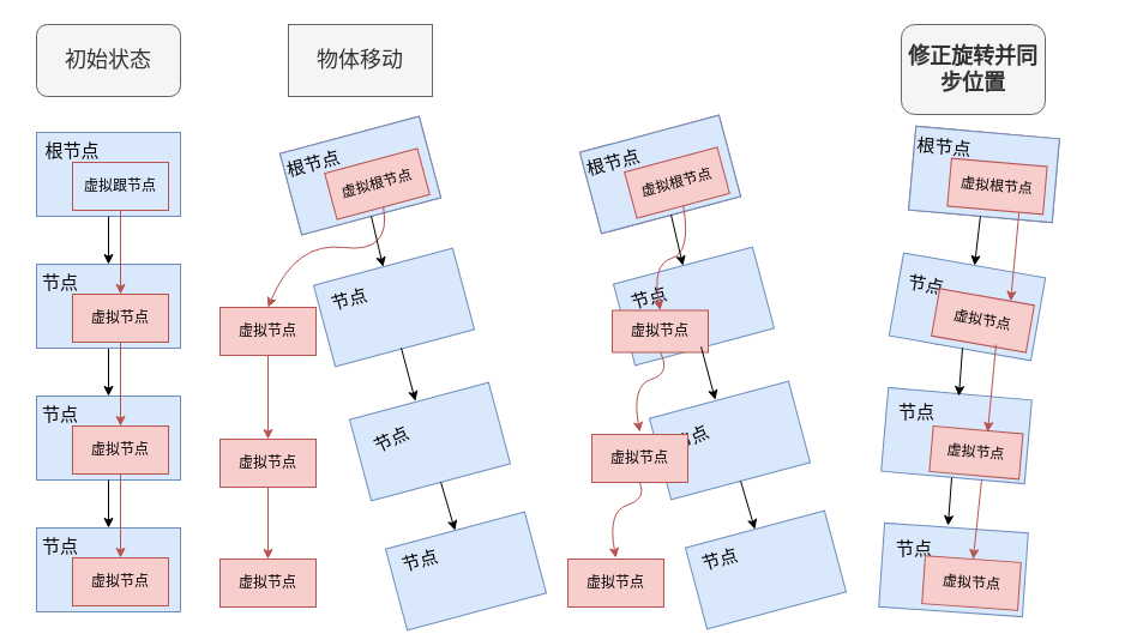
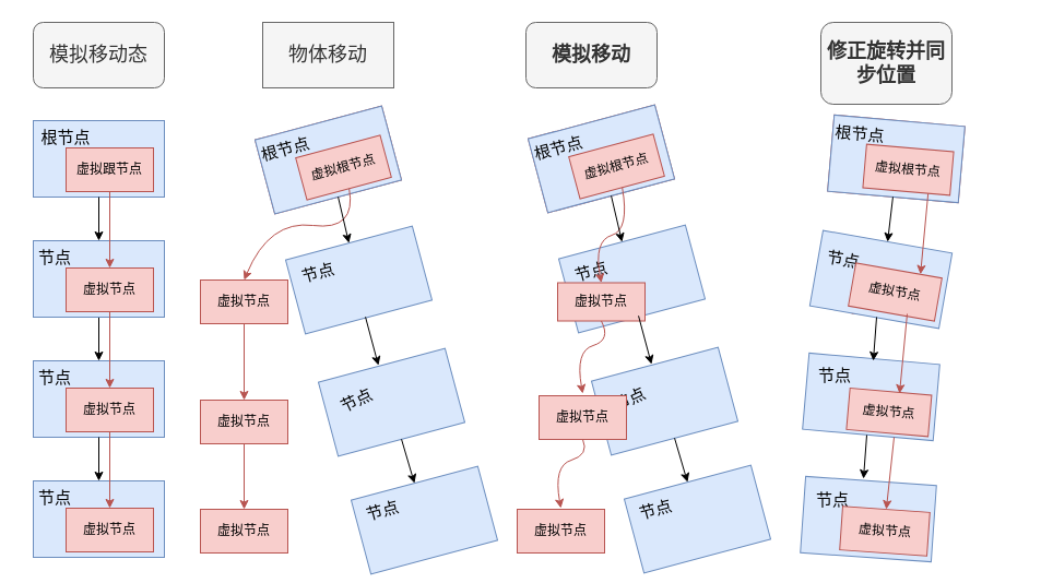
  <mxCell id="0" />
  <mxCell id="1" parent="0" />
  <mxCell id="2" value="" style="group" vertex="1" connectable="0" parent="1"><mxGeometry x="287" y="341" width="120" height="70" as="geometry" /></mxCell>
  <mxCell id="3" value="" style="rounded=0;whiteSpace=wrap;html=1;fillColor=#dae8fc;strokeColor=#6c8ebf;rotation=-15;" vertex="1" parent="2"><mxGeometry x="11" y="-8" width="120" height="70" as="geometry" /></mxCell>
  <mxCell id="4" value="&lt;font style=&quot;font-size: 15px;&quot;&gt;节点&lt;/font&gt;" style="text;html=1;strokeColor=none;fillColor=none;align=center;verticalAlign=middle;whiteSpace=wrap;rounded=0;rotation=-25;" vertex="1" parent="2"><mxGeometry x="9" y="10" width="60" height="30" as="geometry" /></mxCell>
- <mxCell id="5" value="&lt;font style=&quot;font-size: 18px;&quot;&gt;&lt;font style=&quot;font-size: 18px;&quot;&gt;初始状&lt;/font&gt;态&lt;/font&gt;" style="rounded=1;whiteSpace=wrap;html=1;fillColor=#f5f5f5;strokeColor=#666666;fontColor=#333333;" vertex="1" parent="1"><mxGeometry x="30" y="20" width="120" height="60" as="geometry" /></mxCell>
+ <mxCell id="5" value="&lt;font style=&quot;font-size: 18px;&quot;&gt;&lt;font style=&quot;font-size: 18px;&quot;&gt;模拟移动&lt;/font&gt;态&lt;/font&gt;" style="rounded=1;whiteSpace=wrap;html=1;fillColor=#f5f5f5;strokeColor=#666666;fontColor=#333333;" vertex="1" parent="1"><mxGeometry x="30" y="20" width="120" height="60" as="geometry" /></mxCell>
  <mxCell id="6" value="" style="group;fillColor=#f8cecc;strokeColor=#b85450;" vertex="1" connectable="0" parent="1"><mxGeometry x="30" y="110" width="120" height="70" as="geometry" /></mxCell>
  <mxCell id="7" value="" style="rounded=0;whiteSpace=wrap;html=1;fillColor=#dae8fc;strokeColor=#6c8ebf;" vertex="1" parent="6"><mxGeometry width="120" height="70" as="geometry" /></mxCell>
  <mxCell id="8" value="&lt;font style=&quot;font-size: 15px;&quot;&gt;根节点&lt;/font&gt;" style="text;html=1;strokeColor=none;fillColor=none;align=center;verticalAlign=middle;whiteSpace=wrap;rounded=0;" vertex="1" parent="6"><mxGeometry width="60" height="30" as="geometry" /></mxCell>
- <mxCell id="9" value="虚拟跟节点" style="rounded=0;whiteSpace=wrap;html=1;fillColor=#dae8fc;strokeColor=#b85450;" vertex="1" parent="6"><mxGeometry x="30" y="25" width="80" height="40" as="geometry" /></mxCell>
+ <mxCell id="9" value="虚拟跟节点" style="rounded=0;whiteSpace=wrap;html=1;fillColor=#f8cecc;strokeColor=#b85450;" vertex="1" parent="6"><mxGeometry x="30" y="25" width="80" height="40" as="geometry" /></mxCell>
  <mxCell id="10" style="edgeStyle=orthogonalEdgeStyle;rounded=0;orthogonalLoop=1;jettySize=auto;html=1;entryX=0.5;entryY=0;entryDx=0;entryDy=0;" edge="1" parent="1" source="11" target="15"><mxGeometry relative="1" as="geometry" /></mxCell>
  <mxCell id="11" value="" style="rounded=0;whiteSpace=wrap;html=1;fillColor=#dae8fc;strokeColor=#6c8ebf;" vertex="1" parent="1"><mxGeometry x="30" y="220" width="120" height="70" as="geometry" /></mxCell>
  <mxCell id="12" value="&lt;font style=&quot;font-size: 15px;&quot;&gt;节点&lt;/font&gt;" style="text;html=1;strokeColor=none;fillColor=none;align=center;verticalAlign=middle;whiteSpace=wrap;rounded=0;" vertex="1" parent="1"><mxGeometry x="20" y="220" width="60" height="30" as="geometry" /></mxCell>
  <mxCell id="13" value="虚拟节点" style="rounded=0;whiteSpace=wrap;html=1;fillColor=#f8cecc;strokeColor=#b85450;" vertex="1" parent="1"><mxGeometry x="60" y="245" width="80" height="40" as="geometry" /></mxCell>
  <mxCell id="14" value="" style="group;fillColor=#f8cecc;strokeColor=#b85450;" vertex="1" connectable="0" parent="1"><mxGeometry x="30" y="330" width="120" height="70" as="geometry" /></mxCell>
  <mxCell id="15" value="" style="rounded=0;whiteSpace=wrap;html=1;fillColor=#dae8fc;strokeColor=#6c8ebf;" vertex="1" parent="14"><mxGeometry width="120" height="70" as="geometry" /></mxCell>
  <mxCell id="16" value="&lt;font style=&quot;font-size: 15px;&quot;&gt;节点&lt;/font&gt;" style="text;html=1;strokeColor=none;fillColor=none;align=center;verticalAlign=middle;whiteSpace=wrap;rounded=0;" vertex="1" parent="14"><mxGeometry x="-10" width="60" height="30" as="geometry" /></mxCell>
  <mxCell id="17" value="虚拟节点" style="rounded=0;whiteSpace=wrap;html=1;fillColor=#f8cecc;strokeColor=#b85450;" vertex="1" parent="14"><mxGeometry x="30" y="25" width="80" height="40" as="geometry" /></mxCell>
  <mxCell id="18" value="" style="group;fillColor=#f8cecc;strokeColor=#b85450;" vertex="1" connectable="0" parent="1"><mxGeometry x="30" y="440" width="120" height="70" as="geometry" /></mxCell>
  <mxCell id="19" value="" style="rounded=0;whiteSpace=wrap;html=1;fillColor=#dae8fc;strokeColor=#6c8ebf;" vertex="1" parent="18"><mxGeometry width="120" height="70" as="geometry" /></mxCell>
  <mxCell id="20" value="&lt;font style=&quot;font-size: 15px;&quot;&gt;节点&lt;/font&gt;" style="text;html=1;strokeColor=none;fillColor=none;align=center;verticalAlign=middle;whiteSpace=wrap;rounded=0;" vertex="1" parent="18"><mxGeometry x="-10" width="60" height="30" as="geometry" /></mxCell>
  <mxCell id="21" value="虚拟节点" style="rounded=0;whiteSpace=wrap;html=1;fillColor=#f8cecc;strokeColor=#b85450;" vertex="1" parent="18"><mxGeometry x="30" y="25" width="80" height="40" as="geometry" /></mxCell>
  <mxCell id="22" value="&lt;span style=&quot;font-size: 18px;&quot;&gt;物体移动&lt;/span&gt;" style="whiteSpace=wrap;html=1;fillColor=#f5f5f5;strokeColor=#666666;fontColor=#333333;rounded=0;" vertex="1" parent="1"><mxGeometry x="240" y="20" width="120" height="60" as="geometry" /></mxCell>
  <mxCell id="23" style="edgeStyle=orthogonalEdgeStyle;rounded=0;orthogonalLoop=1;jettySize=auto;html=1;entryX=0.5;entryY=0;entryDx=0;entryDy=0;" edge="1" parent="1" source="7" target="11"><mxGeometry relative="1" as="geometry" /></mxCell>
  <mxCell id="24" style="edgeStyle=orthogonalEdgeStyle;rounded=0;orthogonalLoop=1;jettySize=auto;html=1;entryX=0.5;entryY=0;entryDx=0;entryDy=0;" edge="1" parent="1" source="15" target="19"><mxGeometry relative="1" as="geometry" /></mxCell>
  <mxCell id="25" value="" style="group;fillColor=#f8cecc;strokeColor=#b85450;rotation=-15;" vertex="1" connectable="0" parent="1"><mxGeometry x="240" y="111" width="120" height="70" as="geometry" /></mxCell>
  <mxCell id="26" value="" style="rounded=0;whiteSpace=wrap;html=1;fillColor=#dae8fc;strokeColor=#6c8ebf;rotation=-15;" vertex="1" parent="25"><mxGeometry width="120" height="70" as="geometry" /></mxCell>
  <mxCell id="27" value="&lt;font style=&quot;font-size: 15px;&quot;&gt;根节点&lt;/font&gt;" style="text;html=1;strokeColor=none;fillColor=none;align=center;verticalAlign=middle;whiteSpace=wrap;rounded=0;rotation=-15;" vertex="1" parent="25"><mxGeometry x="-9" y="10" width="60" height="30" as="geometry" /></mxCell>
  <mxCell id="28" value="虚拟根节点" style="rounded=0;whiteSpace=wrap;html=1;fillColor=#f8cecc;strokeColor=#b85450;rotation=-15;" vertex="1" parent="25"><mxGeometry x="34" y="22" width="80" height="40" as="geometry" /></mxCell>
  <mxCell id="29" value="" style="rounded=0;whiteSpace=wrap;html=1;fillColor=#dae8fc;strokeColor=#6c8ebf;rotation=-15;" vertex="1" parent="1"><mxGeometry x="268" y="221" width="120" height="70" as="geometry" /></mxCell>
  <mxCell id="30" value="&lt;font style=&quot;font-size: 15px;&quot;&gt;节点&lt;/font&gt;" style="text;html=1;strokeColor=none;fillColor=none;align=center;verticalAlign=middle;whiteSpace=wrap;rounded=0;rotation=-15;" vertex="1" parent="1"><mxGeometry x="261" y="234" width="60" height="30" as="geometry" /></mxCell>
  <mxCell id="31" style="edgeStyle=orthogonalEdgeStyle;rounded=0;orthogonalLoop=1;jettySize=auto;html=1;entryX=0.5;entryY=0;entryDx=0;entryDy=0;fillColor=#f8cecc;strokeColor=#b85450;" edge="1" parent="1" source="32" target="37"><mxGeometry relative="1" as="geometry" /></mxCell>
  <mxCell id="32" value="虚拟节点" style="rounded=0;whiteSpace=wrap;html=1;fillColor=#f8cecc;strokeColor=#b85450;" vertex="1" parent="1"><mxGeometry x="183" y="256" width="80" height="40" as="geometry" /></mxCell>
  <mxCell id="33" value="" style="group;rotation=-15;" vertex="1" connectable="0" parent="1"><mxGeometry x="341" y="439" width="120" height="70" as="geometry" /></mxCell>
  <mxCell id="34" value="" style="rounded=0;whiteSpace=wrap;html=1;fillColor=#dae8fc;strokeColor=#6c8ebf;rotation=-15;" vertex="1" parent="33"><mxGeometry x="-13" y="2" width="120" height="70" as="geometry" /></mxCell>
  <mxCell id="35" value="&lt;font style=&quot;font-size: 15px;&quot;&gt;节点&lt;/font&gt;" style="text;html=1;strokeColor=none;fillColor=none;align=center;verticalAlign=middle;whiteSpace=wrap;rounded=0;rotation=-15;" vertex="1" parent="33"><mxGeometry x="-21" y="13" width="60" height="30" as="geometry" /></mxCell>
  <mxCell id="36" style="edgeStyle=orthogonalEdgeStyle;rounded=0;orthogonalLoop=1;jettySize=auto;html=1;entryX=0.5;entryY=0;entryDx=0;entryDy=0;fillColor=#f8cecc;strokeColor=#b85450;" edge="1" parent="1" source="37" target="38"><mxGeometry relative="1" as="geometry" /></mxCell>
  <mxCell id="37" value="虚拟节点" style="rounded=0;whiteSpace=wrap;html=1;fillColor=#f8cecc;strokeColor=#b85450;" vertex="1" parent="1"><mxGeometry x="183" y="366" width="80" height="40" as="geometry" /></mxCell>
  <mxCell id="38" value="虚拟节点" style="rounded=0;whiteSpace=wrap;html=1;fillColor=#f8cecc;strokeColor=#b85450;" vertex="1" parent="1"><mxGeometry x="183" y="466" width="80" height="40" as="geometry" /></mxCell>
  <mxCell id="39" value="" style="curved=1;endArrow=classic;html=1;rounded=0;exitX=0.5;exitY=1;exitDx=0;exitDy=0;entryX=0.5;entryY=0;entryDx=0;entryDy=0;fillColor=#f8cecc;strokeColor=#b85450;" edge="1" parent="1" source="28" target="32"><mxGeometry width="50" height="50" relative="1" as="geometry"><mxPoint x="206" y="221" as="sourcePoint" /><mxPoint x="256" y="171" as="targetPoint" /><Array as="points"><mxPoint x="326" y="211" /><mxPoint x="246" y="201" /></Array></mxGeometry></mxCell>
  <mxCell id="40" value="" style="endArrow=classic;html=1;rounded=0;exitX=0.5;exitY=1;exitDx=0;exitDy=0;entryX=0.5;entryY=0;entryDx=0;entryDy=0;" edge="1" parent="1" source="26" target="29"><mxGeometry width="50" height="50" relative="1" as="geometry"><mxPoint x="315.059" y="189.807" as="sourcePoint" /><mxPoint x="466" y="281" as="targetPoint" /></mxGeometry></mxCell>
  <mxCell id="41" style="edgeStyle=orthogonalEdgeStyle;rounded=0;orthogonalLoop=1;jettySize=auto;html=1;entryX=0.5;entryY=0;entryDx=0;entryDy=0;fillColor=#f8cecc;strokeColor=#b85450;" edge="1" parent="1" source="9" target="13"><mxGeometry relative="1" as="geometry" /></mxCell>
  <mxCell id="42" style="edgeStyle=orthogonalEdgeStyle;rounded=0;orthogonalLoop=1;jettySize=auto;html=1;fillColor=#f8cecc;strokeColor=#b85450;" edge="1" parent="1" source="17" target="21"><mxGeometry relative="1" as="geometry" /></mxCell>
  <mxCell id="43" style="edgeStyle=orthogonalEdgeStyle;rounded=0;orthogonalLoop=1;jettySize=auto;html=1;entryX=0.5;entryY=0;entryDx=0;entryDy=0;fillColor=#f8cecc;strokeColor=#b85450;" edge="1" parent="1" source="13" target="17"><mxGeometry relative="1" as="geometry" /></mxCell>
  <mxCell id="44" value="" style="endArrow=classic;html=1;rounded=0;exitX=0.5;exitY=1;exitDx=0;exitDy=0;entryX=0.5;entryY=0;entryDx=0;entryDy=0;" edge="1" parent="1"><mxGeometry width="50" height="50" relative="1" as="geometry"><mxPoint x="334.059" y="289.807" as="sourcePoint" /><mxPoint x="345.941" y="334.193" as="targetPoint" /></mxGeometry></mxCell>
  <mxCell id="45" value="" style="endArrow=classic;html=1;rounded=0;exitX=0.5;exitY=1;exitDx=0;exitDy=0;entryX=0.5;entryY=0;entryDx=0;entryDy=0;" edge="1" parent="1" source="3" target="34"><mxGeometry width="50" height="50" relative="1" as="geometry"><mxPoint x="450" y="341" as="sourcePoint" /><mxPoint x="500" y="291" as="targetPoint" /></mxGeometry></mxCell>
+ <mxCell id="46" value="&lt;span style=&quot;font-size: 18px;&quot;&gt;&lt;b&gt;模拟移动&lt;/b&gt;&lt;/span&gt;" style="rounded=1;whiteSpace=wrap;html=1;fillColor=#f5f5f5;strokeColor=#666666;fontColor=#333333;" vertex="1" parent="1"><mxGeometry x="481" y="20" width="120" height="60" as="geometry" /></mxCell>
  <mxCell id="47" value="" style="group" vertex="1" connectable="0" parent="1"><mxGeometry x="537" y="340" width="120" height="70" as="geometry" /></mxCell>
  <mxCell id="48" value="" style="rounded=0;whiteSpace=wrap;html=1;fillColor=#dae8fc;strokeColor=#6c8ebf;rotation=-15;" vertex="1" parent="47"><mxGeometry x="11" y="-8" width="120" height="70" as="geometry" /></mxCell>
  <mxCell id="49" value="&lt;font style=&quot;font-size: 15px;&quot;&gt;节点&lt;/font&gt;" style="text;html=1;strokeColor=none;fillColor=none;align=center;verticalAlign=middle;whiteSpace=wrap;rounded=0;rotation=-25;" vertex="1" parent="47"><mxGeometry x="9" y="10" width="60" height="30" as="geometry" /></mxCell>
  <mxCell id="50" value="" style="group;fillColor=#f8cecc;strokeColor=#b85450;rotation=-15;" vertex="1" connectable="0" parent="1"><mxGeometry x="490" y="110" width="120" height="70" as="geometry" /></mxCell>
  <mxCell id="51" value="" style="rounded=0;whiteSpace=wrap;html=1;fillColor=#dae8fc;strokeColor=#6c8ebf;rotation=-15;" vertex="1" parent="50"><mxGeometry width="120" height="70" as="geometry" /></mxCell>
  <mxCell id="52" value="&lt;font style=&quot;font-size: 15px;&quot;&gt;根节点&lt;/font&gt;" style="text;html=1;strokeColor=none;fillColor=none;align=center;verticalAlign=middle;whiteSpace=wrap;rounded=0;rotation=-15;" vertex="1" parent="50"><mxGeometry x="-9" y="10" width="60" height="30" as="geometry" /></mxCell>
  <mxCell id="53" value="虚拟根节点" style="rounded=0;whiteSpace=wrap;html=1;fillColor=#f8cecc;strokeColor=#b85450;rotation=-15;" vertex="1" parent="50"><mxGeometry x="34" y="22" width="80" height="40" as="geometry" /></mxCell>
  <mxCell id="54" value="" style="rounded=0;whiteSpace=wrap;html=1;fillColor=#dae8fc;strokeColor=#6c8ebf;rotation=-15;" vertex="1" parent="1"><mxGeometry x="518" y="220" width="120" height="70" as="geometry" /></mxCell>
  <mxCell id="55" value="&lt;font style=&quot;font-size: 15px;&quot;&gt;节点&lt;/font&gt;" style="text;html=1;strokeColor=none;fillColor=none;align=center;verticalAlign=middle;whiteSpace=wrap;rounded=0;rotation=-15;" vertex="1" parent="1"><mxGeometry x="511" y="233" width="60" height="30" as="geometry" /></mxCell>
  <mxCell id="56" value="虚拟节点" style="rounded=0;whiteSpace=wrap;html=1;fillColor=#f8cecc;strokeColor=#b85450;" vertex="1" parent="1"><mxGeometry x="510" y="258.5" width="80" height="35" as="geometry" /></mxCell>
  <mxCell id="57" value="" style="group;rotation=-15;" vertex="1" connectable="0" parent="1"><mxGeometry x="591" y="438" width="120" height="70" as="geometry" /></mxCell>
  <mxCell id="58" value="" style="rounded=0;whiteSpace=wrap;html=1;fillColor=#dae8fc;strokeColor=#6c8ebf;rotation=-15;" vertex="1" parent="57"><mxGeometry x="-13" y="2" width="120" height="70" as="geometry" /></mxCell>
  <mxCell id="59" value="&lt;font style=&quot;font-size: 15px;&quot;&gt;节点&lt;/font&gt;" style="text;html=1;strokeColor=none;fillColor=none;align=center;verticalAlign=middle;whiteSpace=wrap;rounded=0;rotation=-15;" vertex="1" parent="57"><mxGeometry x="-21" y="13" width="60" height="30" as="geometry" /></mxCell>
  <mxCell id="60" value="虚拟节点" style="rounded=0;whiteSpace=wrap;html=1;fillColor=#f8cecc;strokeColor=#b85450;" vertex="1" parent="1"><mxGeometry x="473" y="466" width="80" height="40" as="geometry" /></mxCell>
  <mxCell id="61" value="" style="curved=1;endArrow=classic;html=1;rounded=0;exitX=0.5;exitY=1;exitDx=0;exitDy=0;entryX=0.5;entryY=0;entryDx=0;entryDy=0;fillColor=#f8cecc;strokeColor=#b85450;" edge="1" parent="1" source="53" target="56"><mxGeometry width="50" height="50" relative="1" as="geometry"><mxPoint x="456" y="220" as="sourcePoint" /><mxPoint x="506" y="170" as="targetPoint" /><Array as="points"><mxPoint x="576" y="210" /><mxPoint x="543" y="220" /></Array></mxGeometry></mxCell>
  <mxCell id="62" value="" style="endArrow=classic;html=1;rounded=0;exitX=0.5;exitY=1;exitDx=0;exitDy=0;entryX=0.5;entryY=0;entryDx=0;entryDy=0;" edge="1" parent="1" source="51" target="54"><mxGeometry width="50" height="50" relative="1" as="geometry"><mxPoint x="565.059" y="188.807" as="sourcePoint" /><mxPoint x="716" y="280" as="targetPoint" /></mxGeometry></mxCell>
  <mxCell id="63" value="" style="endArrow=classic;html=1;rounded=0;exitX=0.5;exitY=1;exitDx=0;exitDy=0;entryX=0.5;entryY=0;entryDx=0;entryDy=0;" edge="1" parent="1"><mxGeometry width="50" height="50" relative="1" as="geometry"><mxPoint x="584.059" y="288.807" as="sourcePoint" /><mxPoint x="595.941" y="333.193" as="targetPoint" /></mxGeometry></mxCell>
  <mxCell id="64" value="" style="endArrow=classic;html=1;rounded=0;exitX=0.5;exitY=1;exitDx=0;exitDy=0;entryX=0.5;entryY=0;entryDx=0;entryDy=0;" edge="1" parent="1" source="48" target="58"><mxGeometry width="50" height="50" relative="1" as="geometry"><mxPoint x="700" y="340" as="sourcePoint" /><mxPoint x="750" y="290" as="targetPoint" /></mxGeometry></mxCell>
  <mxCell id="65" value="虚拟节点" style="rounded=0;whiteSpace=wrap;html=1;fillColor=#f8cecc;strokeColor=#b85450;" vertex="1" parent="1"><mxGeometry x="493" y="362" width="80" height="40" as="geometry" /></mxCell>
  <mxCell id="66" value="" style="curved=1;endArrow=classic;html=1;rounded=0;exitX=0.5;exitY=1;exitDx=0;exitDy=0;entryX=0.5;entryY=0;entryDx=0;entryDy=0;fillColor=#f8cecc;strokeColor=#b85450;" edge="1" parent="1" source="56"><mxGeometry width="50" height="50" relative="1" as="geometry"><mxPoint x="552" y="272" as="sourcePoint" /><mxPoint x="533" y="360" as="targetPoint" /><Array as="points"><mxPoint x="559" y="311" /><mxPoint x="526" y="321" /></Array></mxGeometry></mxCell>
  <mxCell id="67" value="" style="curved=1;endArrow=classic;html=1;rounded=0;entryX=0.5;entryY=0;entryDx=0;entryDy=0;fillColor=#f8cecc;strokeColor=#b85450;exitX=0.5;exitY=1;exitDx=0;exitDy=0;" edge="1" parent="1" source="65"><mxGeometry width="50" height="50" relative="1" as="geometry"><mxPoint x="533" y="400" as="sourcePoint" /><mxPoint x="513" y="465" as="targetPoint" /><Array as="points"><mxPoint x="539" y="416" /><mxPoint x="506" y="426" /></Array></mxGeometry></mxCell>
  <mxCell id="68" value="&lt;span style=&quot;font-size: 18px;&quot;&gt;&lt;b&gt;修正旋转并同步位置&lt;/b&gt;&lt;/span&gt;" style="rounded=1;whiteSpace=wrap;html=1;fillColor=#f5f5f5;strokeColor=#666666;fontColor=#333333;" vertex="1" parent="1"><mxGeometry x="751" y="20" width="120" height="75" as="geometry" /></mxCell>
  <mxCell id="69" value="" style="group" vertex="1" connectable="0" parent="1"><mxGeometry x="811" y="340" width="120" height="70" as="geometry" /></mxCell>
  <mxCell id="70" value="" style="rounded=0;whiteSpace=wrap;html=1;fillColor=#dae8fc;strokeColor=#6c8ebf;rotation=5;" vertex="1" parent="69"><mxGeometry x="-74" y="-12" width="120" height="70" as="geometry" /></mxCell>
  <mxCell id="71" value="虚拟节点" style="rounded=0;whiteSpace=wrap;html=1;fillColor=#f8cecc;strokeColor=#b85450;rotation=5;" vertex="1" parent="69"><mxGeometry x="-35.1" y="18.21" width="75" height="38" as="geometry" /></mxCell>
  <mxCell id="72" value="" style="group;fillColor=#f8cecc;strokeColor=#b85450;rotation=5;" vertex="1" connectable="0" parent="1"><mxGeometry x="760" y="110" width="120" height="70" as="geometry" /></mxCell>
  <mxCell id="73" value="" style="rounded=0;whiteSpace=wrap;html=1;fillColor=#dae8fc;strokeColor=#6c8ebf;rotation=5;" vertex="1" parent="72"><mxGeometry width="120" height="70" as="geometry" /></mxCell>
  <mxCell id="74" value="&lt;font style=&quot;font-size: 15px;&quot;&gt;根节点&lt;/font&gt;" style="text;html=1;strokeColor=none;fillColor=none;align=center;verticalAlign=middle;whiteSpace=wrap;rounded=0;rotation=5;" vertex="1" parent="72"><mxGeometry x="-3" y="-3" width="60" height="30" as="geometry" /></mxCell>
  <mxCell id="75" value="虚拟根节点" style="rounded=0;whiteSpace=wrap;html=1;fillColor=#f8cecc;strokeColor=#b85450;rotation=5;" vertex="1" parent="72"><mxGeometry x="31" y="25" width="80" height="40" as="geometry" /></mxCell>
  <mxCell id="76" value="虚拟节点" style="rounded=0;whiteSpace=wrap;html=1;fillColor=#f8cecc;strokeColor=#b85450;rotation=5;" vertex="1" parent="1"><mxGeometry x="781" y="255" width="80" height="35" as="geometry" /></mxCell>
  <mxCell id="77" value="" style="group;rotation=0;" vertex="1" connectable="0" parent="1"><mxGeometry x="749.5" y="442" width="120" height="70" as="geometry" /></mxCell>
  <mxCell id="78" value="" style="rounded=0;whiteSpace=wrap;html=1;fillColor=#dae8fc;strokeColor=#6c8ebf;rotation=4;" vertex="1" parent="77"><mxGeometry x="-15" y="-2" width="120" height="70" as="geometry" /></mxCell>
  <mxCell id="79" value="&lt;font style=&quot;font-size: 15px;&quot;&gt;节点&lt;/font&gt;" style="text;html=1;strokeColor=none;fillColor=none;align=center;verticalAlign=middle;whiteSpace=wrap;rounded=0;rotation=0;" vertex="1" parent="77"><mxGeometry x="-18" width="60" height="30" as="geometry" /></mxCell>
  <mxCell id="80" value="虚拟节点" style="rounded=0;whiteSpace=wrap;html=1;fillColor=#f8cecc;strokeColor=#b85450;rotation=4;" vertex="1" parent="77"><mxGeometry x="20" y="24" width="80" height="40" as="geometry" /></mxCell>
  <mxCell id="81" value="" style="endArrow=classic;html=1;rounded=0;exitX=0.5;exitY=1;exitDx=0;exitDy=0;entryX=0.5;entryY=0;entryDx=0;entryDy=0;" edge="1" parent="1" source="73" target="84"><mxGeometry width="50" height="50" relative="1" as="geometry"><mxPoint x="835.059" y="188.807" as="sourcePoint" /><mxPoint x="986" y="280" as="targetPoint" /></mxGeometry></mxCell>
  <mxCell id="82" value="&lt;font style=&quot;font-size: 15px;&quot;&gt;节点&lt;/font&gt;" style="text;html=1;strokeColor=none;fillColor=none;align=center;verticalAlign=middle;whiteSpace=wrap;rounded=0;rotation=0;" vertex="1" parent="1"><mxGeometry x="734" y="328" width="60" height="30" as="geometry" /></mxCell>
  <mxCell id="83" value="" style="group;rotation=10;" vertex="1" connectable="0" parent="1"><mxGeometry x="743.178" y="215.404" width="125.644" height="80.192" as="geometry" /></mxCell>
  <mxCell id="84" value="" style="rounded=0;whiteSpace=wrap;html=1;fillColor=#dae8fc;strokeColor=#6c8ebf;rotation=10;" vertex="1" parent="83"><mxGeometry x="2.822" y="5.096" width="120" height="70" as="geometry" /></mxCell>
  <mxCell id="85" value="&lt;font style=&quot;font-size: 15px;&quot;&gt;节点&lt;/font&gt;" style="text;html=1;strokeColor=none;fillColor=none;align=center;verticalAlign=middle;whiteSpace=wrap;rounded=0;rotation=10;" vertex="1" parent="83"><mxGeometry x="-1.178" y="6.596" width="60" height="30" as="geometry" /></mxCell>
  <mxCell id="86" value="虚拟节点" style="rounded=0;whiteSpace=wrap;html=1;fillColor=#f8cecc;strokeColor=#b85450;rotation=10;" vertex="1" parent="83"><mxGeometry x="35.822" y="31.596" width="80" height="40" as="geometry" /></mxCell>
  <mxCell id="87" value="" style="endArrow=classic;html=1;rounded=0;exitX=0.75;exitY=1;exitDx=0;exitDy=0;fillColor=#f8cecc;strokeColor=#b85450;" edge="1" parent="83"><mxGeometry width="50" height="50" relative="1" as="geometry"><mxPoint x="86.822" y="71.596" as="sourcePoint" /><mxPoint x="79.822" y="144.596" as="targetPoint" /></mxGeometry></mxCell>
  <mxCell id="88" value="" style="endArrow=classic;html=1;rounded=0;" edge="1" parent="1"><mxGeometry width="50" height="50" relative="1" as="geometry"><mxPoint x="802" y="290" as="sourcePoint" /><mxPoint x="799" y="330" as="targetPoint" /></mxGeometry></mxCell>
  <mxCell id="89" value="" style="endArrow=classic;html=1;rounded=0;" edge="1" parent="1"><mxGeometry width="50" height="50" relative="1" as="geometry"><mxPoint x="793" y="398" as="sourcePoint" /><mxPoint x="790" y="438" as="targetPoint" /></mxGeometry></mxCell>
  <mxCell id="90" value="" style="endArrow=classic;html=1;rounded=0;exitX=0.75;exitY=1;exitDx=0;exitDy=0;entryX=0.75;entryY=0;entryDx=0;entryDy=0;fillColor=#f8cecc;strokeColor=#b85450;" edge="1" parent="1" source="75" target="86"><mxGeometry width="50" height="50" relative="1" as="geometry"><mxPoint x="423" y="300" as="sourcePoint" /><mxPoint x="473" y="250" as="targetPoint" /></mxGeometry></mxCell>
  <mxCell id="91" value="" style="endArrow=classic;html=1;rounded=0;exitX=0.75;exitY=1;exitDx=0;exitDy=0;fillColor=#f8cecc;strokeColor=#b85450;entryX=0.5;entryY=0;entryDx=0;entryDy=0;" edge="1" parent="1" target="80"><mxGeometry width="50" height="50" relative="1" as="geometry"><mxPoint x="818" y="400" as="sourcePoint" /><mxPoint x="811" y="473" as="targetPoint" /></mxGeometry></mxCell>
